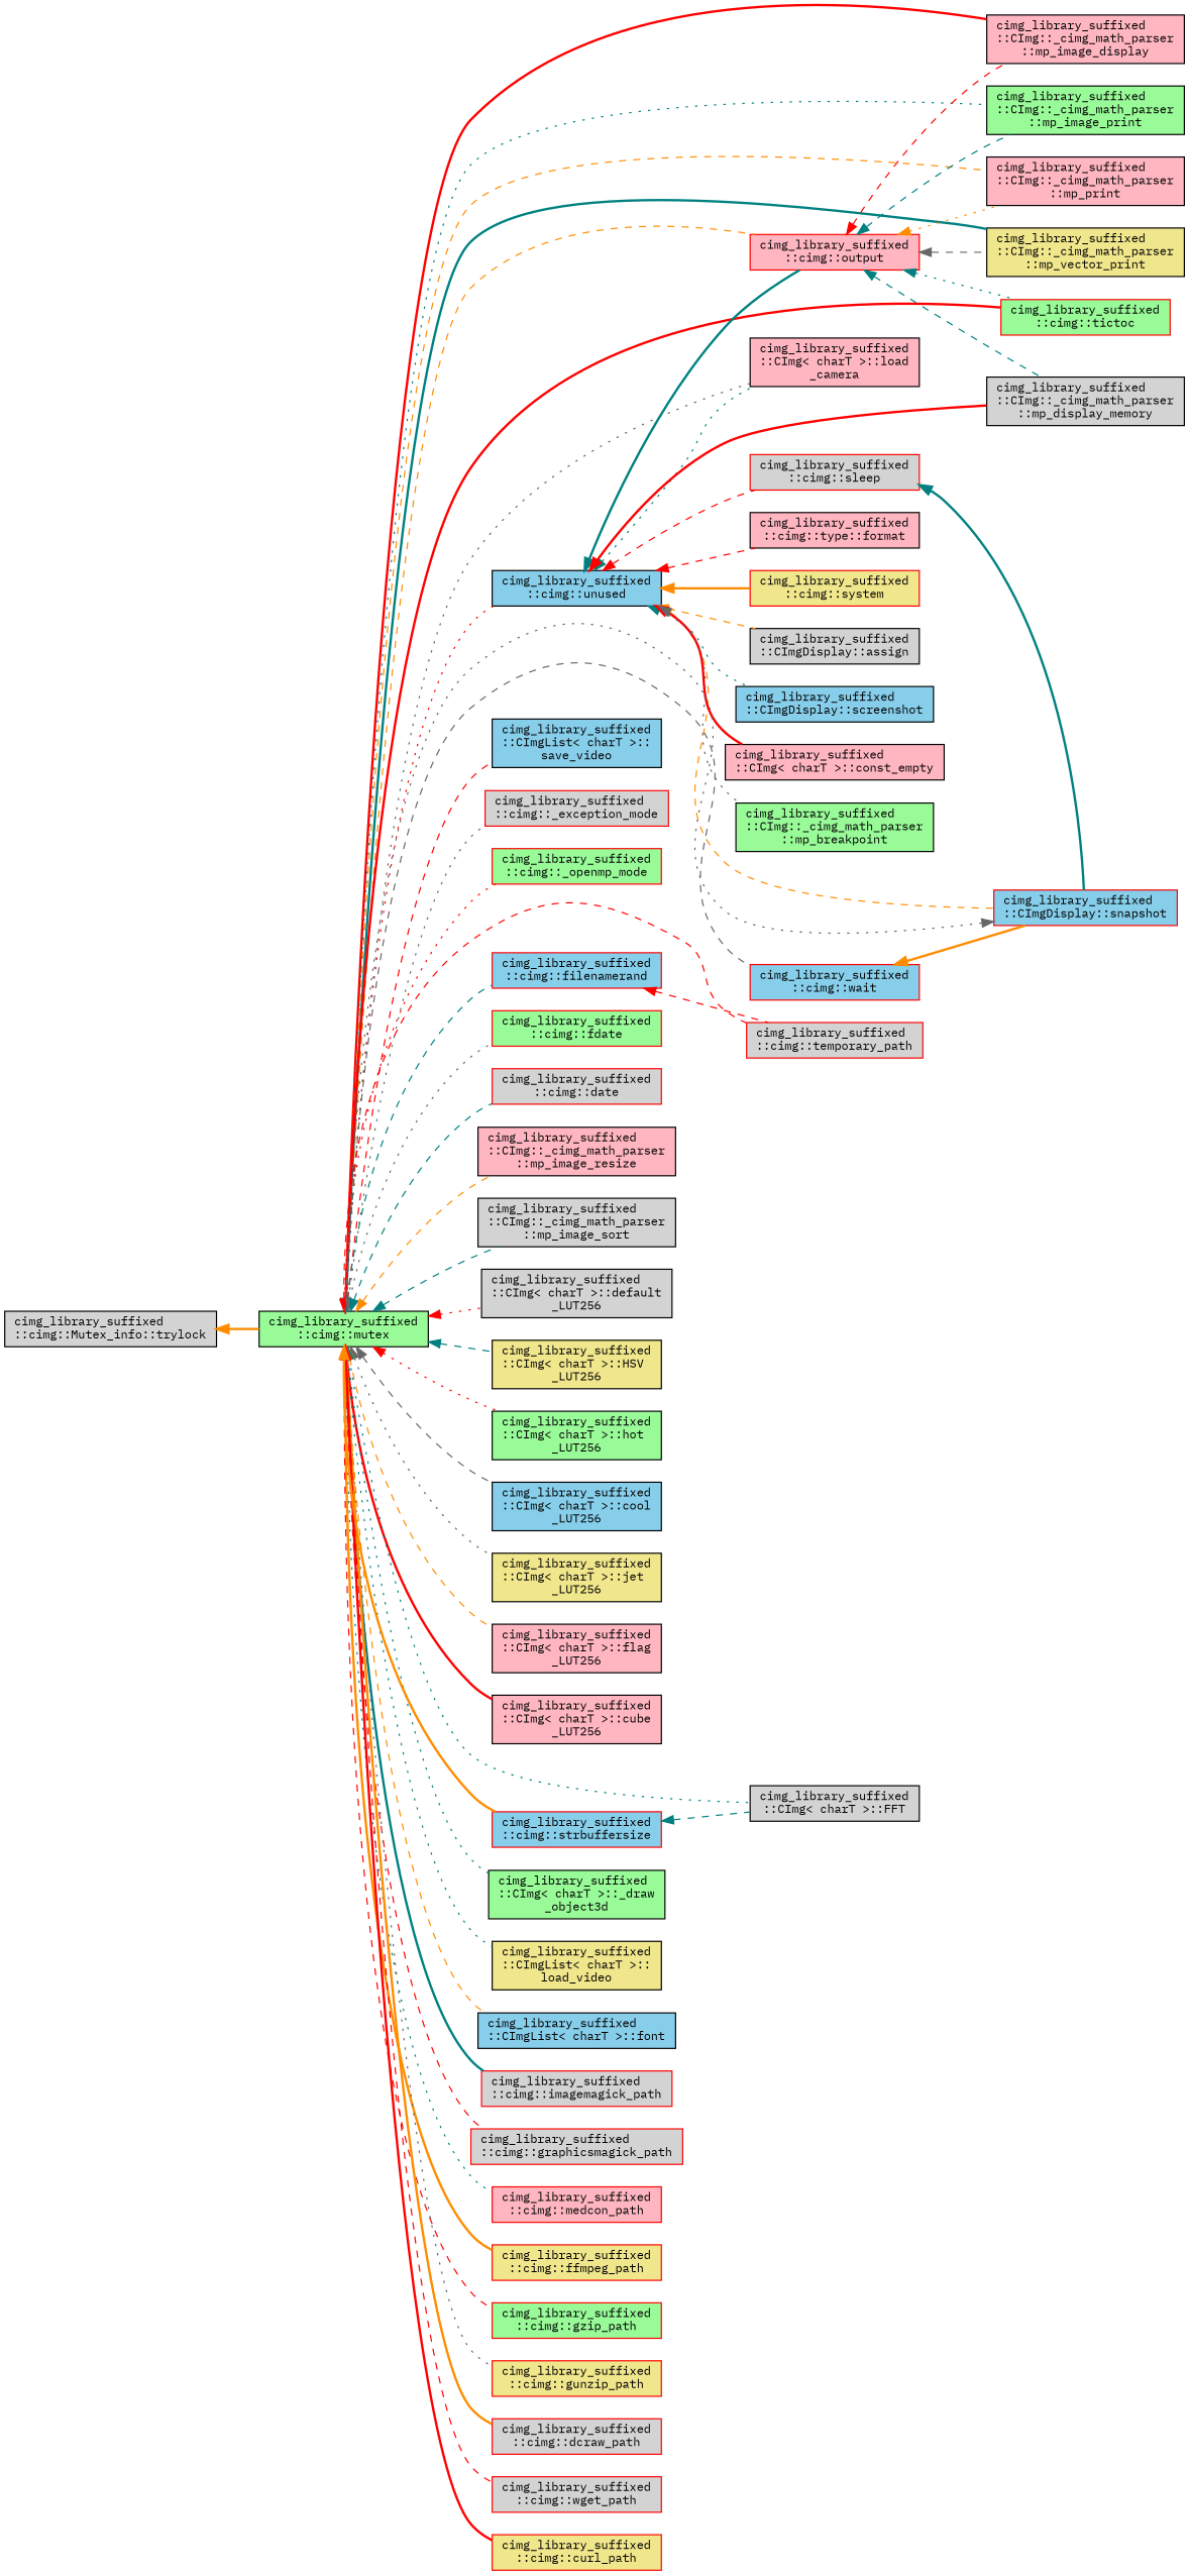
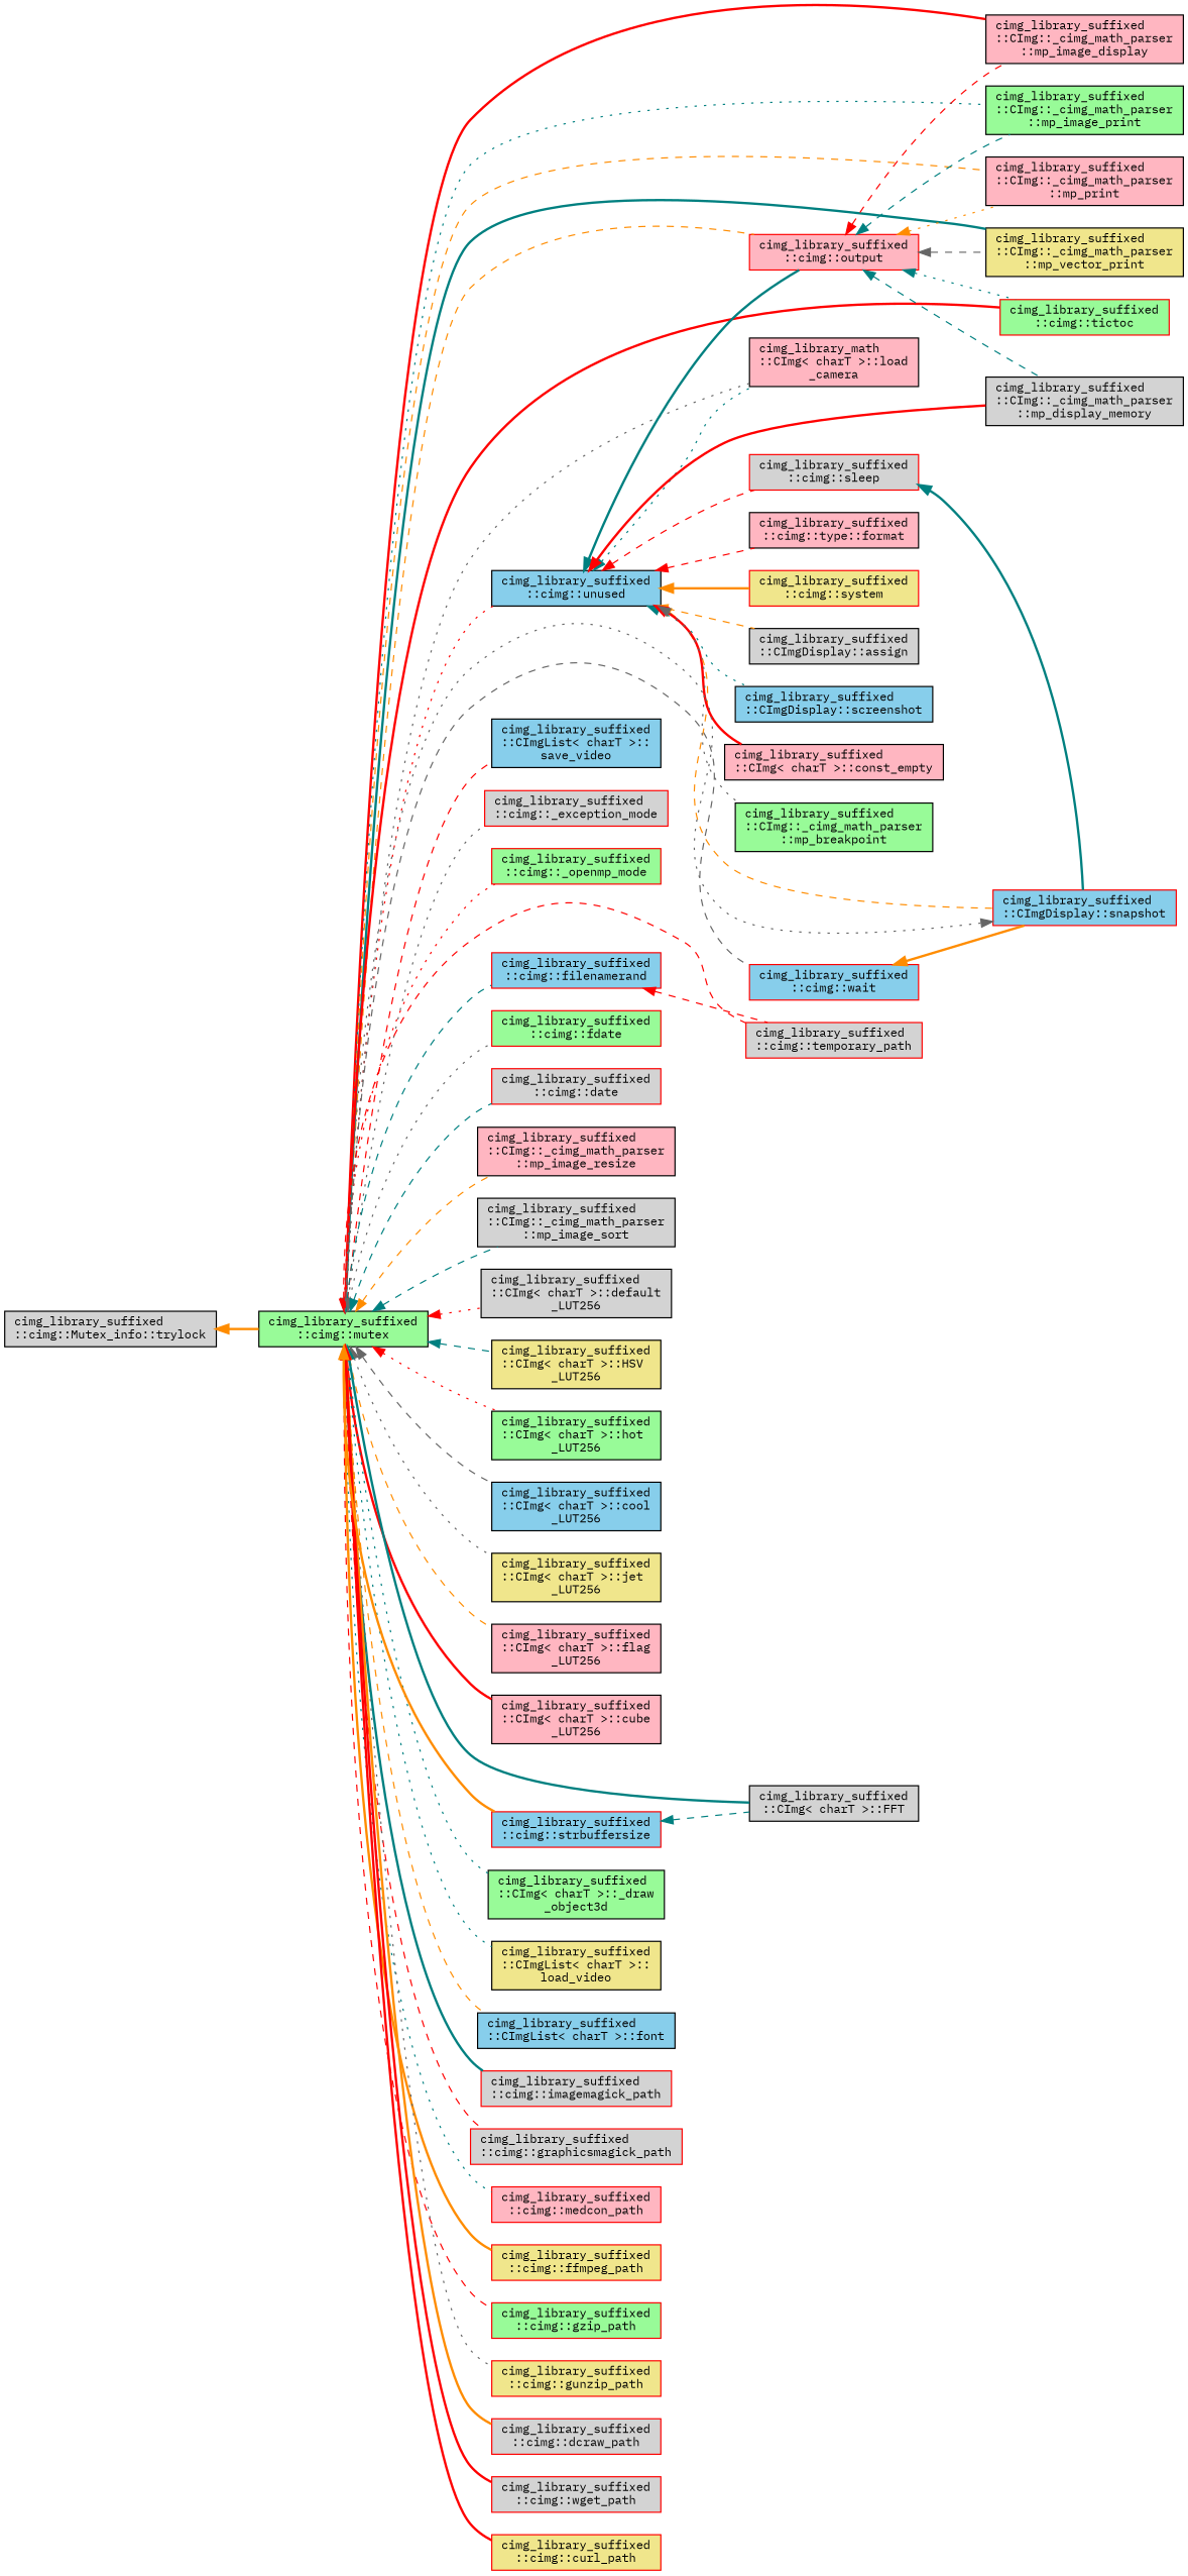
  digraph {
    fontname="IBM Plex Mono"
    rankdir=LR
    node [color=black fillcolor=lightgrey fontname="IBM Plex Mono" fontsize=10 shape=record style=filled]
    edge [color=red dir=back fontname="IBM Plex Mono" fontsize=10 labelfontname=Helvetica labelfontsize=10 style=dashed]
    n1 [fontcolor=black height=0.2 label="cimg_library_suffixed\l::cimg::Mutex_info::trylock" width=0.4]
    n2 [fillcolor=palegreen height=0.2 label="cimg_library_suffixed\l::cimg::mutex" width=0.4]
    n3 [fillcolor=skyblue height=0.2 label="cimg_library_suffixed\l::cimg::unused" width=0.4]
-   n4 [fillcolor=lightpink height=0.2 label="cimg_library_suffixed\l::CImg\< charT \>::load\l_camera" width=0.4]
+   n4 [fillcolor=lightpink height=0.2 label="cimg_library_math\l::CImg\< charT \>::load\l_camera" width=0.4]
    n5 [fillcolor=skyblue height=0.2 label="cimg_library_suffixed\l::CImgList\< charT \>::\lsave_video" width=0.4]
    n6 [color=red height=0.2 label="cimg_library_suffixed\l::cimg::_exception_mode" width=0.4]
    n7 [color=red fillcolor=palegreen height=0.2 label="cimg_library_suffixed\l::cimg::_openmp_mode" width=0.4]
    n8 [color=red fillcolor=lightpink height=0.2 label="cimg_library_suffixed\l::cimg::output" width=0.4]
    n9 [fillcolor=lightpink height=0.2 label="cimg_library_suffixed\l::CImg::_cimg_math_parser\l::mp_image_display" width=0.4]
    n10 [fillcolor=palegreen height=0.2 label="cimg_library_suffixed\l::CImg::_cimg_math_parser\l::mp_image_print" width=0.4]
    n11 [fillcolor=lightpink height=0.2 label="cimg_library_suffixed\l::CImg::_cimg_math_parser\l::mp_print" width=0.4]
    n12 [fillcolor=khaki height=0.2 label="cimg_library_suffixed\l::CImg::_cimg_math_parser\l::mp_vector_print" width=0.4]
    n13 [color=red fillcolor=palegreen height=0.2 label="cimg_library_suffixed\l::cimg::tictoc" width=0.4]
    n14 [color=red fillcolor=skyblue height=0.2 label="cimg_library_suffixed\l::cimg::wait" width=0.4]
    n15 [color=red fillcolor=skyblue height=0.2 label="cimg_library_suffixed\l::cimg::filenamerand" width=0.4]
    n16 [color=red height=0.2 label="cimg_library_suffixed\l::cimg::temporary_path" width=0.4]
    n17 [color=red fillcolor=palegreen height=0.2 label="cimg_library_suffixed\l::cimg::fdate" width=0.4]
    n18 [color=red height=0.2 label="cimg_library_suffixed\l::cimg::date" width=0.4]
    n19 [fillcolor=lightpink height=0.2 label="cimg_library_suffixed\l::CImg::_cimg_math_parser\l::mp_image_resize" width=0.4]
    n20 [height=0.2 label="cimg_library_suffixed\l::CImg::_cimg_math_parser\l::mp_image_sort" width=0.4]
    n21 [height=0.2 label="cimg_library_suffixed\l::CImg\< charT \>::default\l_LUT256" width=0.4]
    n22 [fillcolor=khaki height=0.2 label="cimg_library_suffixed\l::CImg\< charT \>::HSV\l_LUT256" width=0.4]
    n23 [fillcolor=palegreen height=0.2 label="cimg_library_suffixed\l::CImg\< charT \>::hot\l_LUT256" width=0.4]
    n24 [fillcolor=skyblue height=0.2 label="cimg_library_suffixed\l::CImg\< charT \>::cool\l_LUT256" width=0.4]
    n25 [fillcolor=khaki height=0.2 label="cimg_library_suffixed\l::CImg\< charT \>::jet\l_LUT256" width=0.4]
    n26 [fillcolor=lightpink height=0.2 label="cimg_library_suffixed\l::CImg\< charT \>::flag\l_LUT256" width=0.4]
    n27 [fillcolor=lightpink height=0.2 label="cimg_library_suffixed\l::CImg\< charT \>::cube\l_LUT256" width=0.4]
    n28 [height=0.2 label="cimg_library_suffixed\l::CImg\< charT \>::FFT" width=0.4]
    n29 [fillcolor=palegreen height=0.2 label="cimg_library_suffixed\l::CImg\< charT \>::_draw\l_object3d" width=0.4]
    n30 [fillcolor=khaki height=0.2 label="cimg_library_suffixed\l::CImgList\< charT \>::\lload_video" width=0.4]
    n31 [fillcolor=skyblue height=0.2 label="cimg_library_suffixed\l::CImgList\< charT \>::font" width=0.4]
    n32 [color=red height=0.2 label="cimg_library_suffixed\l::cimg::imagemagick_path" width=0.4]
    n33 [color=red height=0.2 label="cimg_library_suffixed\l::cimg::graphicsmagick_path" width=0.4]
    n34 [color=red fillcolor=lightpink height=0.2 label="cimg_library_suffixed\l::cimg::medcon_path" width=0.4]
    n35 [color=red fillcolor=khaki height=0.2 label="cimg_library_suffixed\l::cimg::ffmpeg_path" width=0.4]
    n36 [color=red fillcolor=palegreen height=0.2 label="cimg_library_suffixed\l::cimg::gzip_path" width=0.4]
    n37 [color=red fillcolor=khaki height=0.2 label="cimg_library_suffixed\l::cimg::gunzip_path" width=0.4]
    n38 [color=red height=0.2 label="cimg_library_suffixed\l::cimg::dcraw_path" width=0.4]
    n39 [color=red height=0.2 label="cimg_library_suffixed\l::cimg::wget_path" width=0.4]
    n40 [color=red fillcolor=khaki height=0.2 label="cimg_library_suffixed\l::cimg::curl_path" width=0.4]
    n41 [color=red fillcolor=skyblue height=0.2 label="cimg_library_suffixed\l::cimg::strbuffersize" width=0.4]
    n42 [color=red fillcolor=skyblue height=0.2 label="cimg_library_suffixed\l::CImgDisplay::snapshot" width=0.4]
    n43 [fillcolor=lightpink height=0.2 label="cimg_library_suffixed\l::cimg::type::format" width=0.4]
    n44 [color=red fillcolor=khaki height=0.2 label="cimg_library_suffixed\l::cimg::system" width=0.4]
    n45 [color=red height=0.2 label="cimg_library_suffixed\l::cimg::sleep" width=0.4]
    n46 [height=0.2 label="cimg_library_suffixed\l::CImgDisplay::assign" width=0.4]
    n47 [fillcolor=skyblue height=0.2 label="cimg_library_suffixed\l::CImgDisplay::screenshot" width=0.4]
    n48 [fillcolor=lightpink height=0.2 label="cimg_library_suffixed\l::CImg\< charT \>::const_empty" width=0.4]
    n49 [fillcolor=palegreen height=0.2 label="cimg_library_suffixed\l::CImg::_cimg_math_parser\l::mp_breakpoint" width=0.4]
    n50 [height=0.2 label="cimg_library_suffixed\l::CImg::_cimg_math_parser\l::mp_display_memory" width=0.4]
    n1 -> n2 [color=darkorange style=bold]
    n2 -> n3 [style=dotted]
    n2 -> n4 [color=gray40 style=dotted]
    n2 -> n5
    n2 -> n6 [color=gray40 style=dotted]
    n2 -> n7 [style=dotted]
    n2 -> n8 [color=darkorange]
    n2 -> n9 [style=bold]
    n2 -> n10 [color=teal style=dotted]
    n2 -> n11 [color=darkorange]
    n2 -> n12 [color=teal style=bold]
    n2 -> n13 [style=bold]
    n2 -> n14 [color=gray40]
    n2 -> n15 [color=teal]
    n2 -> n16
    n2 -> n17 [color=gray40 style=dotted]
    n2 -> n18 [color=teal]
    n2 -> n19 [color=darkorange]
    n2 -> n20 [color=teal]
    n2 -> n21 [style=dotted]
    n2 -> n22 [color=teal]
    n2 -> n23 [style=dotted]
    n2 -> n24 [color=gray40]
    n2 -> n25 [color=gray40 style=dotted]
    n2 -> n26 [color=darkorange]
    n2 -> n27 [style=bold]
-   n2 -> n28 [color=teal style=dotted]
+   n2 -> n28 [color=teal style=bold]
    n2 -> n29 [color=teal style=dotted]
    n2 -> n30 [color=teal style=dotted]
    n2 -> n31 [color=darkorange]
    n2 -> n32 [color=teal style=bold]
    n2 -> n33
    n2 -> n34 [color=teal style=dotted]
    n2 -> n35 [color=darkorange style=bold]
    n2 -> n36
    n2 -> n37 [color=gray40 style=dotted]
    n2 -> n38 [color=darkorange style=bold]
-   n2 -> n39
+   n2 -> n39 [style=bold]
    n2 -> n40 [style=bold]
    n2 -> n41 [color=darkorange style=bold]
    n3 -> n4 [color=teal style=dotted]
    n3 -> n8 [color=teal style=bold]
    n3 -> n42 [color=darkorange]
    n3 -> n43
    n3 -> n44 [color=darkorange style=bold]
    n3 -> n45
    n3 -> n46 [color=darkorange]
    n3 -> n47 [color=teal style=dotted]
    n3 -> n48 [style=bold]
    n3 -> n49 [color=gray40 style=dotted]
    n3 -> n50 [style=bold]
    n8 -> n9
    n8 -> n10 [color=teal]
    n8 -> n11 [color=darkorange style=dotted]
    n8 -> n12 [color=gray40]
    n8 -> n13 [color=teal style=dotted]
    n8 -> n50 [color=teal]
    n14 -> n42 [color=darkorange style=bold]
    n15 -> n16
    n41 -> n28 [color=teal]
    n42 -> n2 [color=gray40 style=dotted]
    n45 -> n42 [color=teal style=bold]
  }
